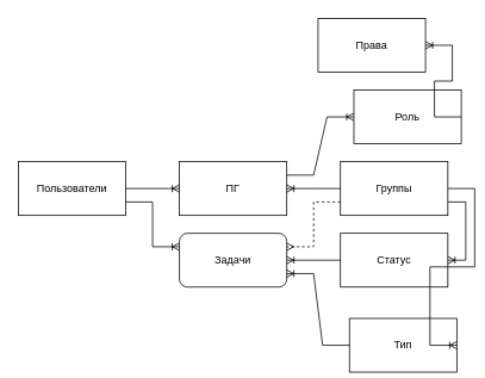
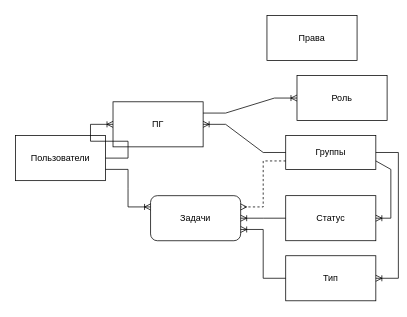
  <mxCell id="0" />
  <mxCell id="1" parent="0" />
  <mxCell id="2" value="Пользователи" style="rounded=0;whiteSpace=wrap;html=1;" vertex="1" parent="1"><mxGeometry x="20" y="180" width="120" height="60" as="geometry" /></mxCell>
- <mxCell id="3" value="Группы" style="rounded=0;whiteSpace=wrap;html=1;" vertex="1" parent="1"><mxGeometry x="380" y="180" width="120" height="60" as="geometry" /></mxCell>
+ <mxCell id="3" value="Группы" style="rounded=0;whiteSpace=wrap;html=1;" vertex="1" parent="1"><mxGeometry x="380" y="180" width="120" height="45" as="geometry" /></mxCell>
  <mxCell id="4" value="Задачи" style="whiteSpace=wrap;html=1;direction=east;rounded=1;" vertex="1" parent="1"><mxGeometry x="200" y="260" width="120" height="60" as="geometry" /></mxCell>
- <mxCell id="5" value="ПГ" style="rounded=0;whiteSpace=wrap;html=1;" vertex="1" parent="1"><mxGeometry x="200" y="180" width="120" height="60" as="geometry" /></mxCell>
+ <mxCell id="5" value="ПГ" style="rounded=0;whiteSpace=wrap;html=1;" vertex="1" parent="1"><mxGeometry x="150" y="135" width="120" height="60" as="geometry" /></mxCell>
  <mxCell id="6" value="" style="edgeStyle=entityRelationEdgeStyle;fontSize=12;html=1;endArrow=ERoneToMany;rounded=0;entryX=0;entryY=0.5;entryDx=0;entryDy=0;exitX=0;exitY=0.5;exitDx=0;exitDy=0;strokeColor=none;" edge="1" parent="1" source="2" target="4"><mxGeometry width="100" height="100" relative="1" as="geometry"><mxPoint x="-30" y="420" as="sourcePoint" /><mxPoint x="-90" y="320" as="targetPoint" /></mxGeometry></mxCell>
  <mxCell id="7" value="" style="edgeStyle=entityRelationEdgeStyle;fontSize=12;html=1;endArrow=ERoneToMany;rounded=0;exitX=0;exitY=0.5;exitDx=0;exitDy=0;entryX=1;entryY=0.5;entryDx=0;entryDy=0;" edge="1" parent="1" source="3" target="5"><mxGeometry width="100" height="100" relative="1" as="geometry"><mxPoint x="390" y="320" as="sourcePoint" /><mxPoint x="230" y="500" as="targetPoint" /></mxGeometry></mxCell>
  <mxCell id="8" value="" style="edgeStyle=entityRelationEdgeStyle;fontSize=12;html=1;endArrow=ERoneToMany;rounded=0;exitX=1;exitY=0.5;exitDx=0;exitDy=0;entryX=0;entryY=0.5;entryDx=0;entryDy=0;" edge="1" parent="1" source="2" target="5"><mxGeometry width="100" height="100" relative="1" as="geometry"><mxPoint x="160" y="280" as="sourcePoint" /><mxPoint x="360" y="500" as="targetPoint" /></mxGeometry></mxCell>
  <mxCell id="9" value="" style="edgeStyle=entityRelationEdgeStyle;fontSize=12;html=1;endArrow=ERmany;rounded=0;strokeColor=default;entryX=1;entryY=0.25;entryDx=0;entryDy=0;exitX=0;exitY=0.75;exitDx=0;exitDy=0;dashed=1;" edge="1" parent="1" source="3" target="4"><mxGeometry width="100" height="100" relative="1" as="geometry"><mxPoint x="390" y="310" as="sourcePoint" /><mxPoint x="320" y="350" as="targetPoint" /></mxGeometry></mxCell>
  <mxCell id="10" value="" style="edgeStyle=entityRelationEdgeStyle;fontSize=12;html=1;endArrow=ERoneToMany;rounded=0;strokeColor=default;entryX=0;entryY=0.25;entryDx=0;entryDy=0;exitX=1;exitY=0.75;exitDx=0;exitDy=0;" edge="1" parent="1" source="2" target="4"><mxGeometry width="100" height="100" relative="1" as="geometry"><mxPoint x="240" y="500" as="sourcePoint" /><mxPoint x="340" y="400" as="targetPoint" /></mxGeometry></mxCell>
  <mxCell id="11" value="Статус" style="rounded=0;whiteSpace=wrap;html=1;" vertex="1" parent="1"><mxGeometry x="380" y="260" width="120" height="60" as="geometry" /></mxCell>
  <mxCell id="12" value="" style="fontSize=12;html=1;endArrow=ERoneToMany;rounded=0;strokeColor=default;entryX=1;entryY=0.5;entryDx=0;entryDy=0;exitX=1;exitY=0.75;exitDx=0;exitDy=0;" edge="1" parent="1" source="3" target="11"><mxGeometry width="100" height="100" relative="1" as="geometry"><mxPoint x="530" y="240" as="sourcePoint" /><mxPoint x="240" y="330" as="targetPoint" /><Array as="points"><mxPoint x="520" y="225" /><mxPoint x="520" y="290" /></Array></mxGeometry></mxCell>
  <mxCell id="13" value="" style="edgeStyle=entityRelationEdgeStyle;fontSize=12;html=1;endArrow=ERoneToMany;rounded=0;strokeColor=default;exitX=0;exitY=0.5;exitDx=0;exitDy=0;entryX=1;entryY=0.5;entryDx=0;entryDy=0;" edge="1" parent="1" source="11" target="4"><mxGeometry width="100" height="100" relative="1" as="geometry"><mxPoint x="240" y="330" as="sourcePoint" /><mxPoint x="340" y="230" as="targetPoint" /></mxGeometry></mxCell>
- <mxCell id="14" value="Тип" style="rounded=0;whiteSpace=wrap;html=1;" vertex="1" parent="1"><mxGeometry x="390" y="355" width="120" height="60" as="geometry" /></mxCell>
+ <mxCell id="14" value="Тип" style="rounded=0;whiteSpace=wrap;html=1;" vertex="1" parent="1"><mxGeometry x="380" y="340" width="120" height="60" as="geometry" /></mxCell>
  <mxCell id="15" value="" style="edgeStyle=entityRelationEdgeStyle;fontSize=12;html=1;endArrow=ERoneToMany;rounded=0;strokeColor=default;exitX=1;exitY=0.5;exitDx=0;exitDy=0;entryX=1;entryY=0.5;entryDx=0;entryDy=0;" edge="1" parent="1" source="3" target="14"><mxGeometry width="100" height="100" relative="1" as="geometry"><mxPoint x="560" y="250" as="sourcePoint" /><mxPoint x="660" y="150" as="targetPoint" /></mxGeometry></mxCell>
  <mxCell id="16" value="" style="edgeStyle=entityRelationEdgeStyle;fontSize=12;html=1;endArrow=ERoneToMany;rounded=0;strokeColor=default;entryX=1;entryY=0.75;entryDx=0;entryDy=0;exitX=0;exitY=0.5;exitDx=0;exitDy=0;" edge="1" parent="1" source="14" target="4"><mxGeometry width="100" height="100" relative="1" as="geometry"><mxPoint x="270" y="590" as="sourcePoint" /><mxPoint x="340" y="380" as="targetPoint" /></mxGeometry></mxCell>
  <mxCell id="17" value="Роль" style="rounded=0;whiteSpace=wrap;html=1;" vertex="1" parent="1"><mxGeometry x="395" y="100" width="120" height="60" as="geometry" /></mxCell>
  <mxCell id="18" value="" style="edgeStyle=entityRelationEdgeStyle;fontSize=12;html=1;endArrow=ERoneToMany;rounded=0;strokeColor=default;entryX=0;entryY=0.5;entryDx=0;entryDy=0;exitX=1;exitY=0.25;exitDx=0;exitDy=0;" edge="1" parent="1" source="5" target="17"><mxGeometry width="100" height="100" relative="1" as="geometry"><mxPoint x="240" y="330" as="sourcePoint" /><mxPoint x="340" y="230" as="targetPoint" /></mxGeometry></mxCell>
  <mxCell id="19" value="Права" style="rounded=0;whiteSpace=wrap;html=1;" vertex="1" parent="1"><mxGeometry x="355" y="20" width="120" height="60" as="geometry" /></mxCell>
- <mxCell id="20" value="" style="edgeStyle=entityRelationEdgeStyle;fontSize=12;html=1;endArrow=ERoneToMany;rounded=0;strokeColor=default;exitX=1;exitY=0.5;exitDx=0;exitDy=0;entryX=1;entryY=0.5;entryDx=0;entryDy=0;" edge="1" parent="1" source="17" target="19"><mxGeometry width="100" height="100" relative="1" as="geometry"><mxPoint x="240" y="330" as="sourcePoint" /><mxPoint x="340" y="230" as="targetPoint" /></mxGeometry></mxCell>
